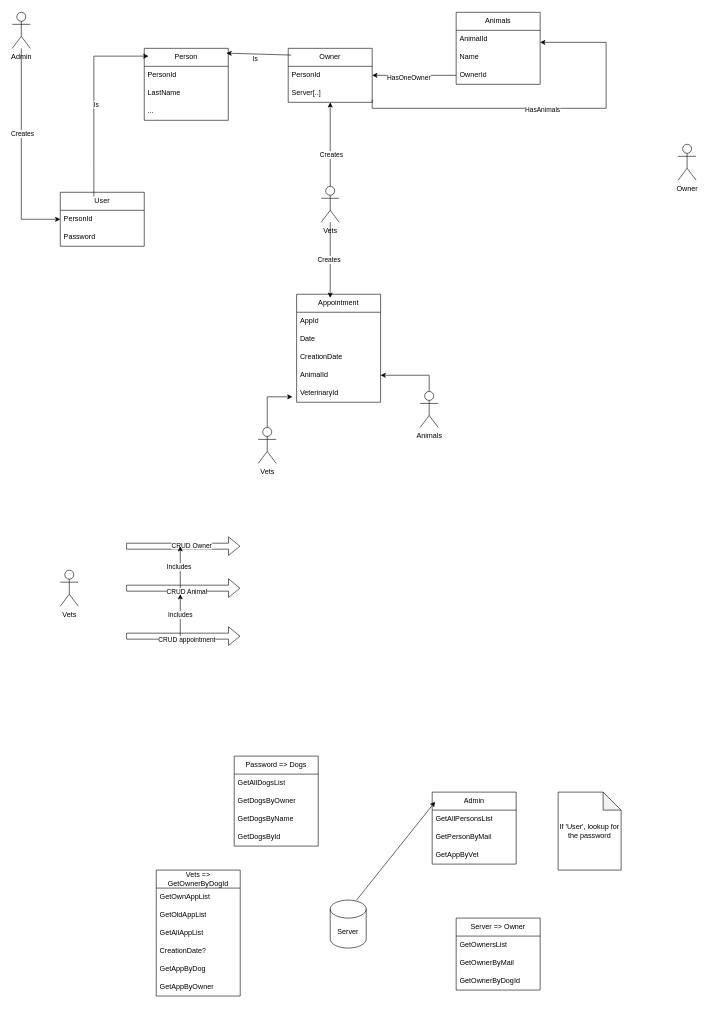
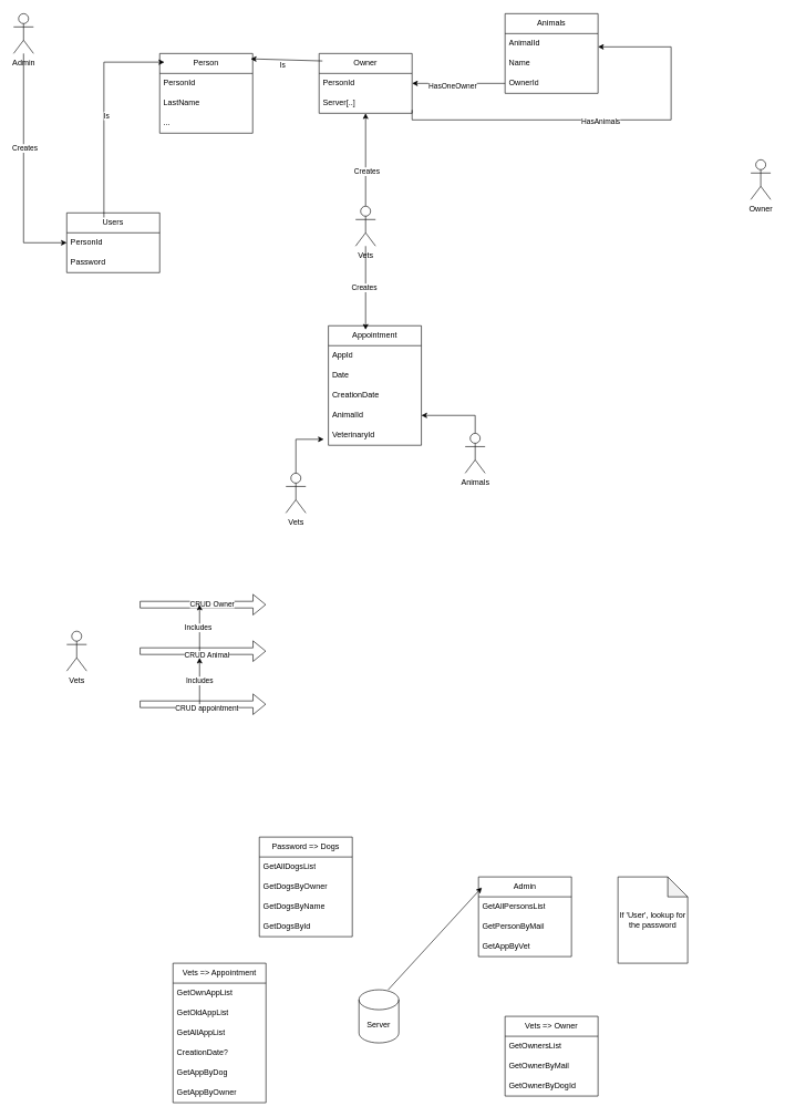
  <mxCell id="0" />
  <mxCell id="1" parent="0" />
  <mxCell id="2" value="Owner" style="shape=umlActor;verticalLabelPosition=bottom;verticalAlign=top;html=1;outlineConnect=0;" vertex="1" parent="1"><mxGeometry x="1130" y="240" width="30" height="60" as="geometry" /></mxCell>
  <mxCell id="3" style="edgeStyle=orthogonalEdgeStyle;rounded=0;orthogonalLoop=1;jettySize=auto;html=1;" edge="1" parent="1" source="5" target="23"><mxGeometry relative="1" as="geometry"><Array as="points"><mxPoint x="35" y="365" /></Array></mxGeometry></mxCell>
  <mxCell id="4" value="Creates" style="edgeLabel;html=1;align=center;verticalAlign=middle;resizable=0;points=[];" vertex="1" connectable="0" parent="3"><mxGeometry x="-0.189" y="1" relative="1" as="geometry"><mxPoint as="offset" /></mxGeometry></mxCell>
  <mxCell id="5" value="Admin&lt;br&gt;" style="shape=umlActor;verticalLabelPosition=bottom;verticalAlign=top;html=1;outlineConnect=0;" vertex="1" parent="1"><mxGeometry x="20" y="20" width="30" height="60" as="geometry" /></mxCell>
  <mxCell id="6" value="Vets&lt;br&gt;" style="shape=umlActor;verticalLabelPosition=bottom;verticalAlign=top;html=1;outlineConnect=0;" vertex="1" parent="1"><mxGeometry x="430" y="712" width="30" height="60" as="geometry" /></mxCell>
  <mxCell id="7" value="Appointment" style="swimlane;fontStyle=0;childLayout=stackLayout;horizontal=1;startSize=30;horizontalStack=0;resizeParent=1;resizeParentMax=0;resizeLast=0;collapsible=1;marginBottom=0;whiteSpace=wrap;html=1;" vertex="1" parent="1"><mxGeometry x="494" y="490" width="140" height="180" as="geometry" /></mxCell>
  <mxCell id="8" value="AppId" style="text;strokeColor=none;fillColor=none;align=left;verticalAlign=middle;spacingLeft=4;spacingRight=4;overflow=hidden;points=[[0,0.5],[1,0.5]];portConstraint=eastwest;rotatable=0;whiteSpace=wrap;html=1;" vertex="1" parent="7"><mxGeometry y="30" width="140" height="30" as="geometry" /></mxCell>
  <mxCell id="9" value="Date" style="text;strokeColor=none;fillColor=none;align=left;verticalAlign=middle;spacingLeft=4;spacingRight=4;overflow=hidden;points=[[0,0.5],[1,0.5]];portConstraint=eastwest;rotatable=0;whiteSpace=wrap;html=1;" vertex="1" parent="7"><mxGeometry y="60" width="140" height="30" as="geometry" /></mxCell>
  <mxCell id="10" value="CreationDate" style="text;strokeColor=none;fillColor=none;align=left;verticalAlign=middle;spacingLeft=4;spacingRight=4;overflow=hidden;points=[[0,0.5],[1,0.5]];portConstraint=eastwest;rotatable=0;whiteSpace=wrap;html=1;" vertex="1" parent="7"><mxGeometry y="90" width="140" height="30" as="geometry" /></mxCell>
  <mxCell id="11" value="AnimalId" style="text;strokeColor=none;fillColor=none;align=left;verticalAlign=middle;spacingLeft=4;spacingRight=4;overflow=hidden;points=[[0,0.5],[1,0.5]];portConstraint=eastwest;rotatable=0;whiteSpace=wrap;html=1;" vertex="1" parent="7"><mxGeometry y="120" width="140" height="30" as="geometry" /></mxCell>
  <mxCell id="12" value="VeterinaryId" style="text;strokeColor=none;fillColor=none;align=left;verticalAlign=middle;spacingLeft=4;spacingRight=4;overflow=hidden;points=[[0,0.5],[1,0.5]];portConstraint=eastwest;rotatable=0;whiteSpace=wrap;html=1;" vertex="1" parent="7"><mxGeometry y="150" width="140" height="30" as="geometry" /></mxCell>
  <mxCell id="13" style="edgeStyle=orthogonalEdgeStyle;rounded=0;orthogonalLoop=1;jettySize=auto;html=1;entryX=1;entryY=0.5;entryDx=0;entryDy=0;" edge="1" parent="1" source="14" target="11"><mxGeometry relative="1" as="geometry" /></mxCell>
  <mxCell id="14" value="Animals" style="shape=umlActor;verticalLabelPosition=bottom;verticalAlign=top;html=1;outlineConnect=0;" vertex="1" parent="1"><mxGeometry x="700" y="652" width="30" height="60" as="geometry" /></mxCell>
  <mxCell id="15" style="edgeStyle=orthogonalEdgeStyle;rounded=0;orthogonalLoop=1;jettySize=auto;html=1;entryX=-0.05;entryY=0.7;entryDx=0;entryDy=0;entryPerimeter=0;" edge="1" parent="1" source="6" target="12"><mxGeometry relative="1" as="geometry" /></mxCell>
  <mxCell id="16" value="Person" style="swimlane;fontStyle=0;childLayout=stackLayout;horizontal=1;startSize=30;horizontalStack=0;resizeParent=1;resizeParentMax=0;resizeLast=0;collapsible=1;marginBottom=0;whiteSpace=wrap;html=1;" vertex="1" parent="1"><mxGeometry x="240" y="80" width="140" height="120" as="geometry" /></mxCell>
  <mxCell id="17" value="PersonId" style="text;strokeColor=none;fillColor=none;align=left;verticalAlign=middle;spacingLeft=4;spacingRight=4;overflow=hidden;points=[[0,0.5],[1,0.5]];portConstraint=eastwest;rotatable=0;whiteSpace=wrap;html=1;" vertex="1" parent="16"><mxGeometry y="30" width="140" height="30" as="geometry" /></mxCell>
  <mxCell id="18" value="LastName" style="text;strokeColor=none;fillColor=none;align=left;verticalAlign=middle;spacingLeft=4;spacingRight=4;overflow=hidden;points=[[0,0.5],[1,0.5]];portConstraint=eastwest;rotatable=0;whiteSpace=wrap;html=1;" vertex="1" parent="16"><mxGeometry y="60" width="140" height="30" as="geometry" /></mxCell>
  <mxCell id="19" value="..." style="text;strokeColor=none;fillColor=none;align=left;verticalAlign=middle;spacingLeft=4;spacingRight=4;overflow=hidden;points=[[0,0.5],[1,0.5]];portConstraint=eastwest;rotatable=0;whiteSpace=wrap;html=1;" vertex="1" parent="16"><mxGeometry y="90" width="140" height="30" as="geometry" /></mxCell>
  <mxCell id="20" value="Owner" style="swimlane;fontStyle=0;childLayout=stackLayout;horizontal=1;startSize=30;horizontalStack=0;resizeParent=1;resizeParentMax=0;resizeLast=0;collapsible=1;marginBottom=0;whiteSpace=wrap;html=1;" vertex="1" parent="1"><mxGeometry x="480" y="80" width="140" height="90" as="geometry" /></mxCell>
  <mxCell id="21" value="PersonId" style="text;strokeColor=none;fillColor=none;align=left;verticalAlign=middle;spacingLeft=4;spacingRight=4;overflow=hidden;points=[[0,0.5],[1,0.5]];portConstraint=eastwest;rotatable=0;whiteSpace=wrap;html=1;" vertex="1" parent="20"><mxGeometry y="30" width="140" height="30" as="geometry" /></mxCell>
  <mxCell id="22" value="Server[..]" style="text;strokeColor=none;fillColor=none;align=left;verticalAlign=middle;spacingLeft=4;spacingRight=4;overflow=hidden;points=[[0,0.5],[1,0.5]];portConstraint=eastwest;rotatable=0;whiteSpace=wrap;html=1;" vertex="1" parent="20"><mxGeometry y="60" width="140" height="30" as="geometry" /></mxCell>
- <mxCell id="23" value="User" style="swimlane;fontStyle=0;childLayout=stackLayout;horizontal=1;startSize=30;horizontalStack=0;resizeParent=1;resizeParentMax=0;resizeLast=0;collapsible=1;marginBottom=0;whiteSpace=wrap;html=1;" vertex="1" parent="1"><mxGeometry x="100" y="320" width="140" height="90" as="geometry" /></mxCell>
+ <mxCell id="23" value="Users" style="swimlane;fontStyle=0;childLayout=stackLayout;horizontal=1;startSize=30;horizontalStack=0;resizeParent=1;resizeParentMax=0;resizeLast=0;collapsible=1;marginBottom=0;whiteSpace=wrap;html=1;" vertex="1" parent="1"><mxGeometry x="100" y="320" width="140" height="90" as="geometry" /></mxCell>
  <mxCell id="24" value="PersonId" style="text;strokeColor=none;fillColor=none;align=left;verticalAlign=middle;spacingLeft=4;spacingRight=4;overflow=hidden;points=[[0,0.5],[1,0.5]];portConstraint=eastwest;rotatable=0;whiteSpace=wrap;html=1;" vertex="1" parent="23"><mxGeometry y="30" width="140" height="30" as="geometry" /></mxCell>
  <mxCell id="25" value="Password" style="text;strokeColor=none;fillColor=none;align=left;verticalAlign=middle;spacingLeft=4;spacingRight=4;overflow=hidden;points=[[0,0.5],[1,0.5]];portConstraint=eastwest;rotatable=0;whiteSpace=wrap;html=1;" vertex="1" parent="23"><mxGeometry y="60" width="140" height="30" as="geometry" /></mxCell>
  <mxCell id="26" value="" style="endArrow=classic;html=1;rounded=0;entryX=0.043;entryY=0.1;entryDx=0;entryDy=0;entryPerimeter=0;exitX=0.393;exitY=0.067;exitDx=0;exitDy=0;exitPerimeter=0;" edge="1" parent="1"><mxGeometry width="50" height="50" relative="1" as="geometry"><mxPoint x="156.02" y="327.03" as="sourcePoint" /><mxPoint x="247.02" y="93" as="targetPoint" /><Array as="points"><mxPoint x="156" y="93" /></Array></mxGeometry></mxCell>
  <mxCell id="27" value="Is" style="edgeLabel;html=1;align=center;verticalAlign=middle;resizable=0;points=[];" vertex="1" connectable="0" parent="26"><mxGeometry x="-0.055" y="-3" relative="1" as="geometry"><mxPoint as="offset" /></mxGeometry></mxCell>
  <mxCell id="28" value="" style="endArrow=classic;html=1;rounded=0;exitX=0.036;exitY=0.125;exitDx=0;exitDy=0;exitPerimeter=0;entryX=0.979;entryY=0.067;entryDx=0;entryDy=0;entryPerimeter=0;" edge="1" parent="1" source="20" target="16"><mxGeometry width="50" height="50" relative="1" as="geometry"><mxPoint x="630" y="410" as="sourcePoint" /><mxPoint x="370" y="20" as="targetPoint" /></mxGeometry></mxCell>
  <mxCell id="29" value="Is" style="edgeLabel;html=1;align=center;verticalAlign=middle;resizable=0;points=[];" vertex="1" connectable="0" parent="28"><mxGeometry x="0.108" y="8" relative="1" as="geometry"><mxPoint as="offset" /></mxGeometry></mxCell>
  <mxCell id="30" value="Animals" style="swimlane;fontStyle=0;childLayout=stackLayout;horizontal=1;startSize=30;horizontalStack=0;resizeParent=1;resizeParentMax=0;resizeLast=0;collapsible=1;marginBottom=0;whiteSpace=wrap;html=1;" vertex="1" parent="1"><mxGeometry x="760" y="20" width="140" height="120" as="geometry" /></mxCell>
  <mxCell id="31" value="AnimalId" style="text;strokeColor=none;fillColor=none;align=left;verticalAlign=middle;spacingLeft=4;spacingRight=4;overflow=hidden;points=[[0,0.5],[1,0.5]];portConstraint=eastwest;rotatable=0;whiteSpace=wrap;html=1;" vertex="1" parent="30"><mxGeometry y="30" width="140" height="30" as="geometry" /></mxCell>
  <mxCell id="32" value="Name" style="text;strokeColor=none;fillColor=none;align=left;verticalAlign=middle;spacingLeft=4;spacingRight=4;overflow=hidden;points=[[0,0.5],[1,0.5]];portConstraint=eastwest;rotatable=0;whiteSpace=wrap;html=1;" vertex="1" parent="30"><mxGeometry y="60" width="140" height="30" as="geometry" /></mxCell>
  <mxCell id="33" value="OwnerId" style="text;strokeColor=none;fillColor=none;align=left;verticalAlign=middle;spacingLeft=4;spacingRight=4;overflow=hidden;points=[[0,0.5],[1,0.5]];portConstraint=eastwest;rotatable=0;whiteSpace=wrap;html=1;" vertex="1" parent="30"><mxGeometry y="90" width="140" height="30" as="geometry" /></mxCell>
  <mxCell id="34" style="edgeStyle=orthogonalEdgeStyle;rounded=0;orthogonalLoop=1;jettySize=auto;html=1;exitX=0;exitY=0.5;exitDx=0;exitDy=0;entryX=1;entryY=0.5;entryDx=0;entryDy=0;" edge="1" parent="1" source="33" target="21"><mxGeometry relative="1" as="geometry" /></mxCell>
  <mxCell id="35" value="HasOneOwner" style="edgeLabel;html=1;align=center;verticalAlign=middle;resizable=0;points=[];" vertex="1" connectable="0" parent="34"><mxGeometry x="0.143" y="3" relative="1" as="geometry"><mxPoint as="offset" /></mxGeometry></mxCell>
  <mxCell id="36" style="edgeStyle=orthogonalEdgeStyle;rounded=0;orthogonalLoop=1;jettySize=auto;html=1;exitX=1;exitY=0.5;exitDx=0;exitDy=0;entryX=1;entryY=0.667;entryDx=0;entryDy=0;entryPerimeter=0;" edge="1" parent="1" target="31"><mxGeometry relative="1" as="geometry"><mxPoint x="620" y="165" as="sourcePoint" /><mxPoint x="907.98" y="77.01" as="targetPoint" /><Array as="points"><mxPoint x="620" y="180" /><mxPoint x="1010" y="180" /><mxPoint x="1010" y="70" /></Array></mxGeometry></mxCell>
  <mxCell id="37" value="HasAnimals" style="edgeLabel;html=1;align=center;verticalAlign=middle;resizable=0;points=[];" vertex="1" connectable="0" parent="36"><mxGeometry x="-0.046" y="-2" relative="1" as="geometry"><mxPoint as="offset" /></mxGeometry></mxCell>
  <mxCell id="38" style="edgeStyle=orthogonalEdgeStyle;rounded=0;orthogonalLoop=1;jettySize=auto;html=1;" edge="1" parent="1" source="40" target="20"><mxGeometry relative="1" as="geometry" /></mxCell>
  <mxCell id="39" value="Creates" style="edgeLabel;html=1;align=center;verticalAlign=middle;resizable=0;points=[];" vertex="1" connectable="0" parent="38"><mxGeometry x="-0.244" y="-1" relative="1" as="geometry"><mxPoint as="offset" /></mxGeometry></mxCell>
  <mxCell id="40" value="Vets" style="shape=umlActor;verticalLabelPosition=bottom;verticalAlign=top;html=1;outlineConnect=0;" vertex="1" parent="1"><mxGeometry x="535" y="310" width="30" height="60" as="geometry" /></mxCell>
  <mxCell id="41" style="edgeStyle=orthogonalEdgeStyle;rounded=0;orthogonalLoop=1;jettySize=auto;html=1;entryX=0.4;entryY=0.033;entryDx=0;entryDy=0;entryPerimeter=0;" edge="1" parent="1" source="40" target="7"><mxGeometry relative="1" as="geometry" /></mxCell>
  <mxCell id="42" value="Creates&lt;br&gt;" style="edgeLabel;html=1;align=center;verticalAlign=middle;resizable=0;points=[];" vertex="1" connectable="0" parent="41"><mxGeometry x="-0.017" y="-3" relative="1" as="geometry"><mxPoint as="offset" /></mxGeometry></mxCell>
  <mxCell id="43" value="Vets" style="shape=umlActor;verticalLabelPosition=bottom;verticalAlign=top;html=1;outlineConnect=0;" vertex="1" parent="1"><mxGeometry x="100" y="950" width="30" height="60" as="geometry" /></mxCell>
  <mxCell id="44" value="" style="shape=flexArrow;endArrow=classic;html=1;rounded=0;" edge="1" parent="1"><mxGeometry width="50" height="50" relative="1" as="geometry"><mxPoint x="210" y="910" as="sourcePoint" /><mxPoint x="400" y="910" as="targetPoint" /></mxGeometry></mxCell>
  <mxCell id="45" value="CRUD Owner" style="edgeLabel;html=1;align=center;verticalAlign=middle;resizable=0;points=[];" vertex="1" connectable="0" parent="44"><mxGeometry x="0.137" y="2" relative="1" as="geometry"><mxPoint as="offset" /></mxGeometry></mxCell>
  <mxCell id="46" value="" style="shape=flexArrow;endArrow=classic;html=1;rounded=0;" edge="1" parent="1"><mxGeometry width="50" height="50" relative="1" as="geometry"><mxPoint x="210" y="980" as="sourcePoint" /><mxPoint x="400" y="980" as="targetPoint" /></mxGeometry></mxCell>
  <mxCell id="47" value="CRUD Animal" style="edgeLabel;html=1;align=center;verticalAlign=middle;resizable=0;points=[];" vertex="1" connectable="0" parent="46"><mxGeometry x="0.053" y="-5" relative="1" as="geometry"><mxPoint as="offset" /></mxGeometry></mxCell>
  <mxCell id="48" value="" style="shape=flexArrow;endArrow=classic;html=1;rounded=0;" edge="1" parent="1"><mxGeometry width="50" height="50" relative="1" as="geometry"><mxPoint x="210" y="1060" as="sourcePoint" /><mxPoint x="400" y="1060" as="targetPoint" /></mxGeometry></mxCell>
  <mxCell id="49" value="CRUD appointment" style="edgeLabel;html=1;align=center;verticalAlign=middle;resizable=0;points=[];" vertex="1" connectable="0" parent="48"><mxGeometry x="0.053" y="-5" relative="1" as="geometry"><mxPoint as="offset" /></mxGeometry></mxCell>
  <mxCell id="50" value="" style="endArrow=classic;html=1;rounded=0;" edge="1" parent="1"><mxGeometry width="50" height="50" relative="1" as="geometry"><mxPoint x="300" y="980" as="sourcePoint" /><mxPoint x="300" y="910" as="targetPoint" /></mxGeometry></mxCell>
  <mxCell id="51" value="Includes" style="edgeLabel;html=1;align=center;verticalAlign=middle;resizable=0;points=[];" vertex="1" connectable="0" parent="50"><mxGeometry x="0.029" y="3" relative="1" as="geometry"><mxPoint as="offset" /></mxGeometry></mxCell>
  <mxCell id="52" value="Includes" style="endArrow=classic;html=1;rounded=0;" edge="1" parent="1"><mxGeometry width="50" height="50" relative="1" as="geometry"><mxPoint x="300" y="1060" as="sourcePoint" /><mxPoint x="300" y="990" as="targetPoint" /></mxGeometry></mxCell>
- <mxCell id="53" value="Server" style="shape=cylinder3;whiteSpace=wrap;html=1;boundedLbl=1;backgroundOutline=1;size=15;" vertex="1" parent="1"><mxGeometry x="550" y="1500" width="60" height="80" as="geometry" /></mxCell>
+ <mxCell id="53" value="Server" style="shape=cylinder3;whiteSpace=wrap;html=1;boundedLbl=1;backgroundOutline=1;size=15;" vertex="1" parent="1"><mxGeometry x="540" y="1490" width="60" height="80" as="geometry" /></mxCell>
  <mxCell id="54" value="Admin" style="swimlane;fontStyle=0;childLayout=stackLayout;horizontal=1;startSize=30;horizontalStack=0;resizeParent=1;resizeParentMax=0;resizeLast=0;collapsible=1;marginBottom=0;whiteSpace=wrap;html=1;" vertex="1" parent="1"><mxGeometry x="720" y="1320" width="140" height="120" as="geometry" /></mxCell>
  <mxCell id="55" value="GetAllPersonsList" style="text;strokeColor=none;fillColor=none;align=left;verticalAlign=middle;spacingLeft=4;spacingRight=4;overflow=hidden;points=[[0,0.5],[1,0.5]];portConstraint=eastwest;rotatable=0;whiteSpace=wrap;html=1;" vertex="1" parent="54"><mxGeometry y="30" width="140" height="30" as="geometry" /></mxCell>
  <mxCell id="56" value="GetPersonByMail" style="text;strokeColor=none;fillColor=none;align=left;verticalAlign=middle;spacingLeft=4;spacingRight=4;overflow=hidden;points=[[0,0.5],[1,0.5]];portConstraint=eastwest;rotatable=0;whiteSpace=wrap;html=1;" vertex="1" parent="54"><mxGeometry y="60" width="140" height="30" as="geometry" /></mxCell>
  <mxCell id="57" value="GetAppByVet" style="text;strokeColor=none;fillColor=none;align=left;verticalAlign=middle;spacingLeft=4;spacingRight=4;overflow=hidden;points=[[0,0.5],[1,0.5]];portConstraint=eastwest;rotatable=0;whiteSpace=wrap;html=1;" vertex="1" parent="54"><mxGeometry y="90" width="140" height="30" as="geometry" /></mxCell>
- <mxCell id="58" value="Server =&amp;gt; Owner" style="swimlane;fontStyle=0;childLayout=stackLayout;horizontal=1;startSize=30;horizontalStack=0;resizeParent=1;resizeParentMax=0;resizeLast=0;collapsible=1;marginBottom=0;whiteSpace=wrap;html=1;" vertex="1" parent="1"><mxGeometry x="760" y="1530" width="140" height="120" as="geometry" /></mxCell>
+ <mxCell id="58" value="Vets =&amp;gt; Owner" style="swimlane;fontStyle=0;childLayout=stackLayout;horizontal=1;startSize=30;horizontalStack=0;resizeParent=1;resizeParentMax=0;resizeLast=0;collapsible=1;marginBottom=0;whiteSpace=wrap;html=1;" vertex="1" parent="1"><mxGeometry x="760" y="1530" width="140" height="120" as="geometry" /></mxCell>
  <mxCell id="59" value="GetOwnersList" style="text;strokeColor=none;fillColor=none;align=left;verticalAlign=middle;spacingLeft=4;spacingRight=4;overflow=hidden;points=[[0,0.5],[1,0.5]];portConstraint=eastwest;rotatable=0;whiteSpace=wrap;html=1;" vertex="1" parent="58"><mxGeometry y="30" width="140" height="30" as="geometry" /></mxCell>
  <mxCell id="60" value="GetOwnerByMail" style="text;strokeColor=none;fillColor=none;align=left;verticalAlign=middle;spacingLeft=4;spacingRight=4;overflow=hidden;points=[[0,0.5],[1,0.5]];portConstraint=eastwest;rotatable=0;whiteSpace=wrap;html=1;" vertex="1" parent="58"><mxGeometry y="60" width="140" height="30" as="geometry" /></mxCell>
  <mxCell id="61" value="GetOwnerByDogId" style="text;strokeColor=none;fillColor=none;align=left;verticalAlign=middle;spacingLeft=4;spacingRight=4;overflow=hidden;points=[[0,0.5],[1,0.5]];portConstraint=eastwest;rotatable=0;whiteSpace=wrap;html=1;" vertex="1" parent="58"><mxGeometry y="90" width="140" height="30" as="geometry" /></mxCell>
- <mxCell id="62" value="Vets =&amp;gt; GetOwnerByDogId" style="swimlane;fontStyle=0;childLayout=stackLayout;horizontal=1;startSize=30;horizontalStack=0;resizeParent=1;resizeParentMax=0;resizeLast=0;collapsible=1;marginBottom=0;whiteSpace=wrap;html=1;" vertex="1" parent="1"><mxGeometry x="260" y="1450" width="140" height="210" as="geometry" /></mxCell>
+ <mxCell id="62" value="Vets =&amp;gt; Appointment" style="swimlane;fontStyle=0;childLayout=stackLayout;horizontal=1;startSize=30;horizontalStack=0;resizeParent=1;resizeParentMax=0;resizeLast=0;collapsible=1;marginBottom=0;whiteSpace=wrap;html=1;" vertex="1" parent="1"><mxGeometry x="260" y="1450" width="140" height="210" as="geometry" /></mxCell>
  <mxCell id="63" value="GetOwnAppList" style="text;strokeColor=none;fillColor=none;align=left;verticalAlign=middle;spacingLeft=4;spacingRight=4;overflow=hidden;points=[[0,0.5],[1,0.5]];portConstraint=eastwest;rotatable=0;whiteSpace=wrap;html=1;" vertex="1" parent="62"><mxGeometry y="30" width="140" height="30" as="geometry" /></mxCell>
  <mxCell id="64" value="GetOldAppList" style="text;strokeColor=none;fillColor=none;align=left;verticalAlign=middle;spacingLeft=4;spacingRight=4;overflow=hidden;points=[[0,0.5],[1,0.5]];portConstraint=eastwest;rotatable=0;whiteSpace=wrap;html=1;" vertex="1" parent="62"><mxGeometry y="60" width="140" height="30" as="geometry" /></mxCell>
  <mxCell id="65" value="GetAllAppList" style="text;strokeColor=none;fillColor=none;align=left;verticalAlign=middle;spacingLeft=4;spacingRight=4;overflow=hidden;points=[[0,0.5],[1,0.5]];portConstraint=eastwest;rotatable=0;whiteSpace=wrap;html=1;" vertex="1" parent="62"><mxGeometry y="90" width="140" height="30" as="geometry" /></mxCell>
  <mxCell id="66" value="CreationDate?" style="text;strokeColor=none;fillColor=none;align=left;verticalAlign=middle;spacingLeft=4;spacingRight=4;overflow=hidden;points=[[0,0.5],[1,0.5]];portConstraint=eastwest;rotatable=0;whiteSpace=wrap;html=1;" vertex="1" parent="62"><mxGeometry y="120" width="140" height="30" as="geometry" /></mxCell>
  <mxCell id="67" value="GetAppByDog" style="text;strokeColor=none;fillColor=none;align=left;verticalAlign=middle;spacingLeft=4;spacingRight=4;overflow=hidden;points=[[0,0.5],[1,0.5]];portConstraint=eastwest;rotatable=0;whiteSpace=wrap;html=1;" vertex="1" parent="62"><mxGeometry y="150" width="140" height="30" as="geometry" /></mxCell>
  <mxCell id="68" value="GetAppByOwner" style="text;strokeColor=none;fillColor=none;align=left;verticalAlign=middle;spacingLeft=4;spacingRight=4;overflow=hidden;points=[[0,0.5],[1,0.5]];portConstraint=eastwest;rotatable=0;whiteSpace=wrap;html=1;" vertex="1" parent="62"><mxGeometry y="180" width="140" height="30" as="geometry" /></mxCell>
  <mxCell id="69" value="" style="endArrow=classic;html=1;rounded=0;exitX=0.733;exitY=0;exitDx=0;exitDy=0;exitPerimeter=0;entryX=0.036;entryY=0.133;entryDx=0;entryDy=0;entryPerimeter=0;" edge="1" parent="1" source="53" target="54"><mxGeometry width="50" height="50" relative="1" as="geometry"><mxPoint x="560" y="1430" as="sourcePoint" /><mxPoint x="610" y="1380" as="targetPoint" /></mxGeometry></mxCell>
  <mxCell id="70" value="Password =&amp;gt; Dogs" style="swimlane;fontStyle=0;childLayout=stackLayout;horizontal=1;startSize=30;horizontalStack=0;resizeParent=1;resizeParentMax=0;resizeLast=0;collapsible=1;marginBottom=0;whiteSpace=wrap;html=1;" vertex="1" parent="1"><mxGeometry x="390" y="1260" width="140" height="150" as="geometry" /></mxCell>
  <mxCell id="71" value="GetAllDogsList" style="text;strokeColor=none;fillColor=none;align=left;verticalAlign=middle;spacingLeft=4;spacingRight=4;overflow=hidden;points=[[0,0.5],[1,0.5]];portConstraint=eastwest;rotatable=0;whiteSpace=wrap;html=1;" vertex="1" parent="70"><mxGeometry y="30" width="140" height="30" as="geometry" /></mxCell>
  <mxCell id="72" value="GetDogsByOwner" style="text;strokeColor=none;fillColor=none;align=left;verticalAlign=middle;spacingLeft=4;spacingRight=4;overflow=hidden;points=[[0,0.5],[1,0.5]];portConstraint=eastwest;rotatable=0;whiteSpace=wrap;html=1;" vertex="1" parent="70"><mxGeometry y="60" width="140" height="30" as="geometry" /></mxCell>
  <mxCell id="73" value="GetDogsByName" style="text;strokeColor=none;fillColor=none;align=left;verticalAlign=middle;spacingLeft=4;spacingRight=4;overflow=hidden;points=[[0,0.5],[1,0.5]];portConstraint=eastwest;rotatable=0;whiteSpace=wrap;html=1;" vertex="1" parent="70"><mxGeometry y="90" width="140" height="30" as="geometry" /></mxCell>
  <mxCell id="74" value="GetDogsById" style="text;strokeColor=none;fillColor=none;align=left;verticalAlign=middle;spacingLeft=4;spacingRight=4;overflow=hidden;points=[[0,0.5],[1,0.5]];portConstraint=eastwest;rotatable=0;whiteSpace=wrap;html=1;" vertex="1" parent="70"><mxGeometry y="120" width="140" height="30" as="geometry" /></mxCell>
  <mxCell id="75" value="If 'User', lookup for the password" style="shape=note;whiteSpace=wrap;html=1;backgroundOutline=1;darkOpacity=0.05;" vertex="1" parent="1"><mxGeometry x="930" y="1320" width="105" height="130" as="geometry" /></mxCell>
